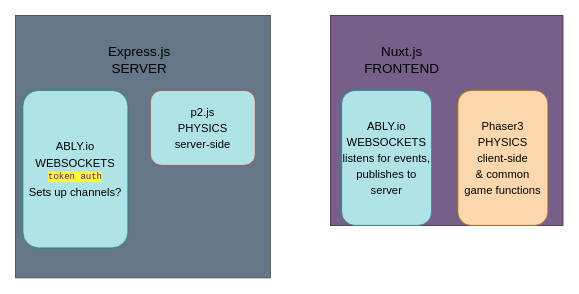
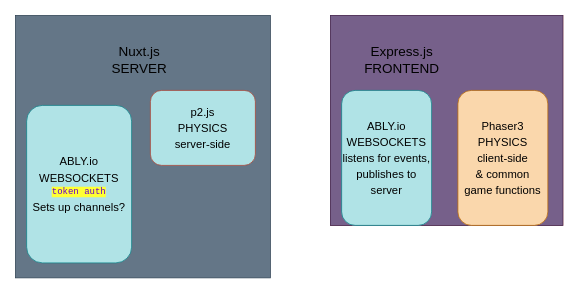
  <mxCell id="0" />
  <mxCell id="1" parent="0" />
  <mxCell id="2" value="" style="group;fontStyle=1" vertex="1" connectable="0" parent="1"><mxGeometry x="20" y="20" width="340" height="350" as="geometry" /></mxCell>
  <mxCell id="3" value="" style="rounded=0;whiteSpace=wrap;html=1;fillColor=#647687;strokeColor=#314354;fontColor=#ffffff;" vertex="1" parent="2"><mxGeometry width="340" height="350" as="geometry" /></mxCell>
  <mxCell id="4" value="&lt;font style=&quot;font-size: 15px;&quot; color=&quot;#000000&quot;&gt;p2.js&lt;br&gt;PHYSICS&lt;br&gt;server-side&lt;br&gt;&lt;/font&gt;" style="rounded=1;whiteSpace=wrap;html=1;fontSize=18;fillColor=#b0e3e6;strokeColor=#ae4132;" vertex="1" parent="3"><mxGeometry x="180" y="100" width="140" height="100" as="geometry" /></mxCell>
- <mxCell id="5" value="Express.js&lt;br style=&quot;font-size: 18px;&quot;&gt;SERVER" style="text;html=1;align=center;verticalAlign=middle;resizable=0;points=[];autosize=1;strokeColor=none;fillColor=none;fontSize=18;fontStyle=0" vertex="1" parent="2"><mxGeometry x="110" y="30" width="110" height="60" as="geometry" /></mxCell>
- <mxCell id="6" value="&lt;font style=&quot;font-size: 15px;&quot; color=&quot;#000000&quot;&gt;ABLY.io&lt;br&gt;WEBSOCKETS&lt;br&gt;&lt;/font&gt;&lt;div style=&quot;font-family: Menlo, Monaco, &amp;quot;Courier New&amp;quot;, monospace; font-size: 12px; line-height: 18px;&quot;&gt;&lt;span style=&quot;background-color: rgb(255, 255, 51);&quot;&gt;&lt;font color=&quot;#6600cc&quot;&gt;token auth&lt;/font&gt;&lt;/span&gt;&lt;/div&gt;&lt;font style=&quot;font-size: 15px;&quot; color=&quot;#000000&quot;&gt;Sets up channels?&lt;br&gt;&lt;/font&gt;" style="rounded=1;whiteSpace=wrap;html=1;fontSize=18;fillColor=#b0e3e6;strokeColor=#0e8088;" vertex="1" parent="2"><mxGeometry x="10" y="100" width="140" height="210" as="geometry" /></mxCell>
+ <mxCell id="5" value="Nuxt.js&lt;br style=&quot;font-size: 18px;&quot;&gt;SERVER" style="text;html=1;align=center;verticalAlign=middle;resizable=0;points=[];autosize=1;strokeColor=none;fillColor=none;fontSize=18;fontStyle=0" vertex="1" parent="2"><mxGeometry x="110" y="30" width="110" height="60" as="geometry" /></mxCell>
+ <mxCell id="6" value="&lt;font style=&quot;font-size: 15px;&quot; color=&quot;#000000&quot;&gt;ABLY.io&lt;br&gt;WEBSOCKETS&lt;br&gt;&lt;/font&gt;&lt;div style=&quot;font-family: Menlo, Monaco, &amp;quot;Courier New&amp;quot;, monospace; font-size: 12px; line-height: 18px;&quot;&gt;&lt;span style=&quot;background-color: rgb(255, 255, 51);&quot;&gt;&lt;font color=&quot;#6600cc&quot;&gt;token auth&lt;/font&gt;&lt;/span&gt;&lt;/div&gt;&lt;font style=&quot;font-size: 15px;&quot; color=&quot;#000000&quot;&gt;Sets up channels?&lt;br&gt;&lt;/font&gt;" style="rounded=1;whiteSpace=wrap;html=1;fontSize=18;fillColor=#b0e3e6;strokeColor=#0e8088;" vertex="1" parent="2"><mxGeometry x="15" y="120" width="140" height="210" as="geometry" /></mxCell>
  <mxCell id="7" value="" style="group;fillColor=#fad9d5;strokeColor=#ae4132;" vertex="1" connectable="0" parent="1"><mxGeometry x="440" y="20" width="310" height="280" as="geometry" /></mxCell>
  <mxCell id="8" value="" style="rounded=0;whiteSpace=wrap;html=1;fillColor=#76608a;strokeColor=#432D57;fontColor=#ffffff;" vertex="1" parent="7"><mxGeometry width="310" height="280" as="geometry" /></mxCell>
- <mxCell id="9" value="Nuxt.js&lt;br style=&quot;font-size: 18px;&quot;&gt;FRONTEND" style="text;html=1;align=center;verticalAlign=middle;resizable=0;points=[];autosize=1;strokeColor=none;fillColor=none;fontSize=18;fontStyle=0" vertex="1" parent="7"><mxGeometry x="35" y="30" width="120" height="60" as="geometry" /></mxCell>
+ <mxCell id="9" value="Express.js&lt;br style=&quot;font-size: 18px;&quot;&gt;FRONTEND" style="text;html=1;align=center;verticalAlign=middle;resizable=0;points=[];autosize=1;strokeColor=none;fillColor=none;fontSize=18;fontStyle=0" vertex="1" parent="7"><mxGeometry x="35" y="30" width="120" height="60" as="geometry" /></mxCell>
  <mxCell id="10" value="&lt;font style=&quot;font-size: 15px;&quot; color=&quot;#000000&quot;&gt;ABLY.io&lt;br&gt;WEBSOCKETS&lt;br&gt;listens for events,&lt;br&gt;publishes to server&lt;br&gt;&lt;/font&gt;" style="rounded=1;whiteSpace=wrap;html=1;fontSize=18;fillColor=#b0e3e6;strokeColor=#0e8088;" vertex="1" parent="7"><mxGeometry x="15" y="100" width="120" height="180" as="geometry" /></mxCell>
  <mxCell id="11" value="&lt;font style=&quot;font-size: 15px;&quot; color=&quot;#000000&quot;&gt;Phaser3&lt;br&gt;PHYSICS&lt;br&gt;client-side&lt;br&gt;&amp;amp; common &lt;br&gt;game functions&lt;br&gt;&lt;/font&gt;" style="rounded=1;whiteSpace=wrap;html=1;fontSize=18;fillColor=#fad7ac;strokeColor=#b46504;" vertex="1" parent="7"><mxGeometry x="170" y="100" width="120" height="180" as="geometry" /></mxCell>
